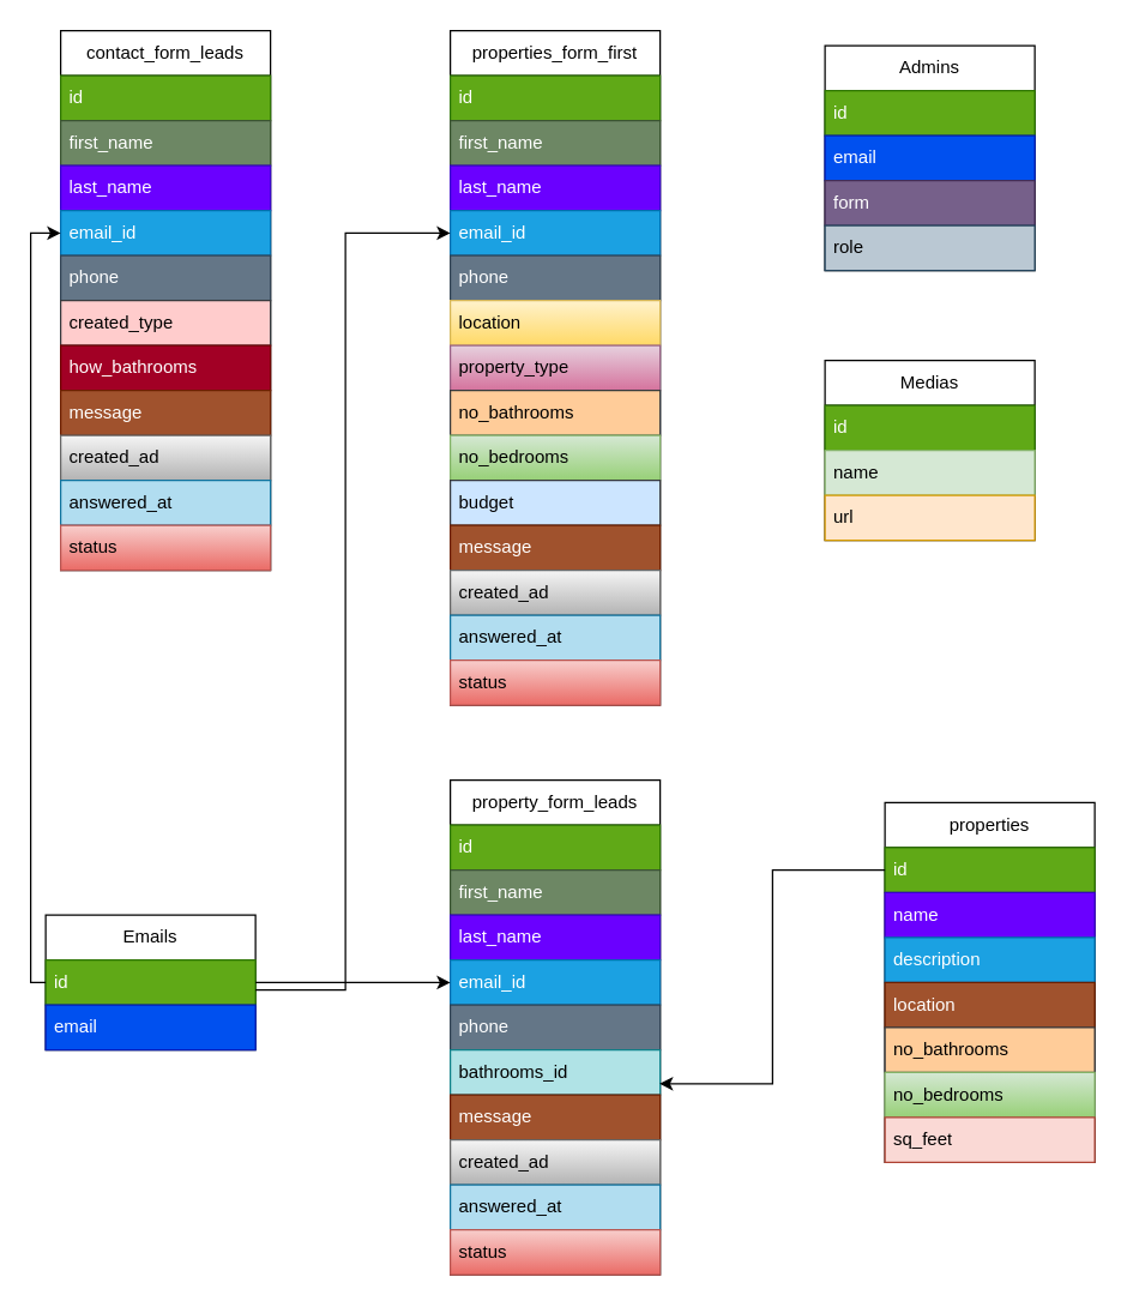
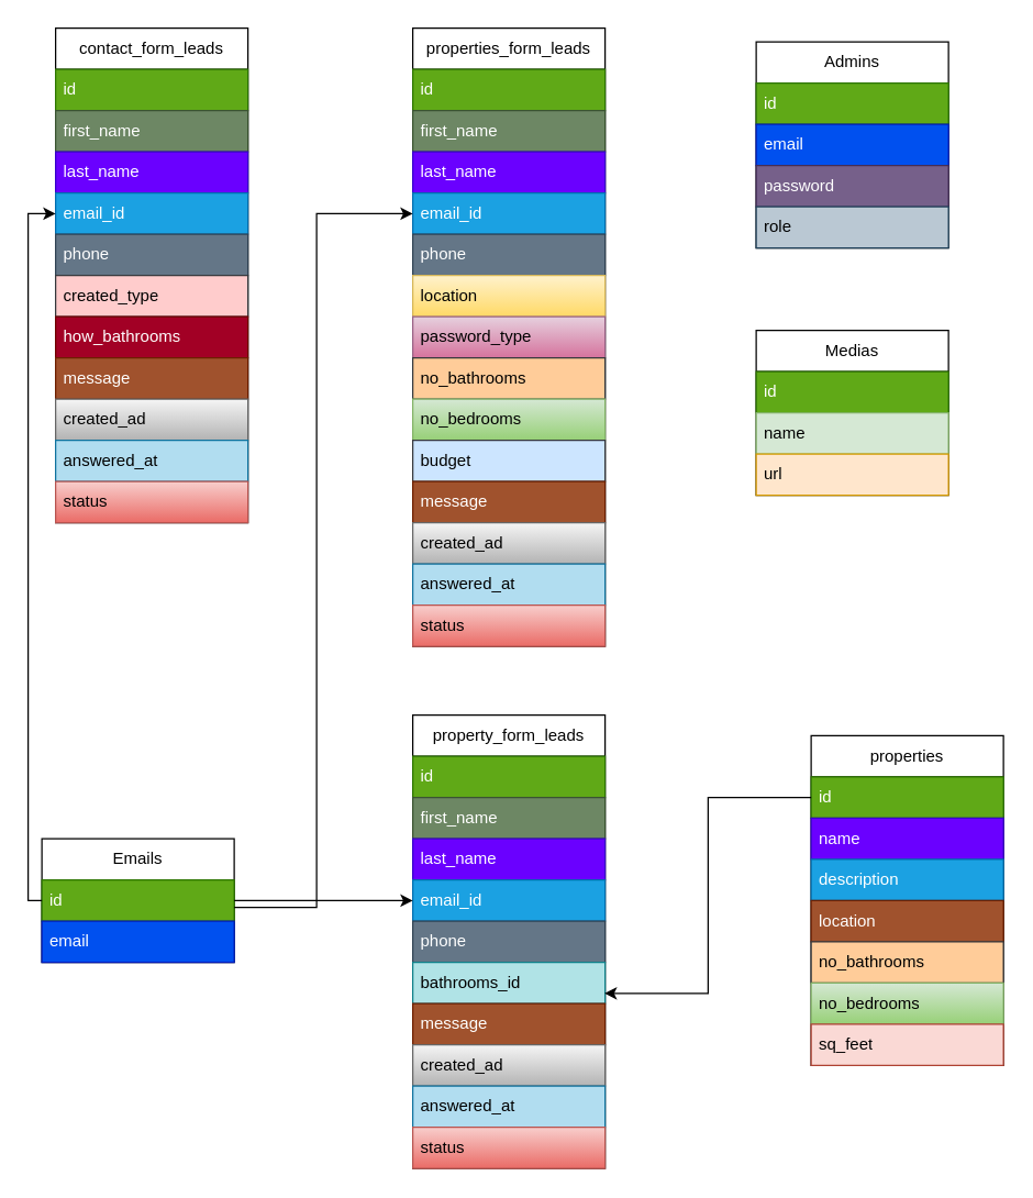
  <mxCell id="0" />
  <mxCell id="1" parent="0" />
  <mxCell id="2" value="Emails" style="swimlane;fontStyle=0;childLayout=stackLayout;horizontal=1;startSize=30;horizontalStack=0;resizeParent=1;resizeParentMax=0;resizeLast=0;collapsible=1;marginBottom=0;whiteSpace=wrap;html=1;" parent="1" vertex="1"><mxGeometry x="30" y="610" width="140" height="90" as="geometry"><mxRectangle x="40" y="40" width="80" height="30" as="alternateBounds" /></mxGeometry></mxCell>
  <mxCell id="3" value="id" style="text;strokeColor=#2D7600;fillColor=#60a917;align=left;verticalAlign=middle;spacingLeft=4;spacingRight=4;overflow=hidden;points=[[0,0.5],[1,0.5]];portConstraint=eastwest;rotatable=0;whiteSpace=wrap;html=1;fontColor=#ffffff;" parent="2" vertex="1"><mxGeometry y="30" width="140" height="30" as="geometry" /></mxCell>
  <mxCell id="4" value="email" style="text;strokeColor=#001DBC;fillColor=#0050ef;align=left;verticalAlign=middle;spacingLeft=4;spacingRight=4;overflow=hidden;points=[[0,0.5],[1,0.5]];portConstraint=eastwest;rotatable=0;whiteSpace=wrap;html=1;fontColor=#ffffff;" parent="2" vertex="1"><mxGeometry y="60" width="140" height="30" as="geometry" /></mxCell>
  <mxCell id="5" value="property_form_leads" style="swimlane;fontStyle=0;childLayout=stackLayout;horizontal=1;startSize=30;horizontalStack=0;resizeParent=1;resizeParentMax=0;resizeLast=0;collapsible=1;marginBottom=0;whiteSpace=wrap;html=1;" parent="1" vertex="1"><mxGeometry x="300" y="520" width="140" height="330" as="geometry" /></mxCell>
  <mxCell id="6" value="id" style="text;strokeColor=#2D7600;fillColor=#60a917;align=left;verticalAlign=middle;spacingLeft=4;spacingRight=4;overflow=hidden;points=[[0,0.5],[1,0.5]];portConstraint=eastwest;rotatable=0;whiteSpace=wrap;html=1;fontColor=#ffffff;" parent="5" vertex="1"><mxGeometry y="30" width="140" height="30" as="geometry" /></mxCell>
  <mxCell id="7" value="first_name" style="text;strokeColor=#3A5431;fillColor=#6d8764;align=left;verticalAlign=middle;spacingLeft=4;spacingRight=4;overflow=hidden;points=[[0,0.5],[1,0.5]];portConstraint=eastwest;rotatable=0;whiteSpace=wrap;html=1;fontColor=#ffffff;" parent="5" vertex="1"><mxGeometry y="60" width="140" height="30" as="geometry" /></mxCell>
  <mxCell id="8" value="last_name" style="text;strokeColor=#3700CC;fillColor=#6a00ff;align=left;verticalAlign=middle;spacingLeft=4;spacingRight=4;overflow=hidden;points=[[0,0.5],[1,0.5]];portConstraint=eastwest;rotatable=0;whiteSpace=wrap;html=1;fontColor=#ffffff;" parent="5" vertex="1"><mxGeometry y="90" width="140" height="30" as="geometry" /></mxCell>
  <mxCell id="9" value="email_id" style="text;strokeColor=#006EAF;fillColor=#1ba1e2;align=left;verticalAlign=middle;spacingLeft=4;spacingRight=4;overflow=hidden;points=[[0,0.5],[1,0.5]];portConstraint=eastwest;rotatable=0;whiteSpace=wrap;html=1;fontColor=#ffffff;" parent="5" vertex="1"><mxGeometry y="120" width="140" height="30" as="geometry" /></mxCell>
  <mxCell id="10" value="phone" style="text;strokeColor=#314354;fillColor=#647687;align=left;verticalAlign=middle;spacingLeft=4;spacingRight=4;overflow=hidden;points=[[0,0.5],[1,0.5]];portConstraint=eastwest;rotatable=0;whiteSpace=wrap;html=1;fontColor=#ffffff;" parent="5" vertex="1"><mxGeometry y="150" width="140" height="30" as="geometry" /></mxCell>
  <mxCell id="11" value="bathrooms_id" style="text;fillColor=#b0e3e6;align=left;verticalAlign=middle;spacingLeft=4;spacingRight=4;overflow=hidden;points=[[0,0.5],[1,0.5]];portConstraint=eastwest;rotatable=0;whiteSpace=wrap;html=1;strokeColor=#0e8088;" parent="5" vertex="1"><mxGeometry y="180" width="140" height="30" as="geometry" /></mxCell>
  <mxCell id="12" value="message" style="text;strokeColor=#6D1F00;fillColor=#a0522d;align=left;verticalAlign=middle;spacingLeft=4;spacingRight=4;overflow=hidden;points=[[0,0.5],[1,0.5]];portConstraint=eastwest;rotatable=0;whiteSpace=wrap;html=1;fontColor=#ffffff;" parent="5" vertex="1"><mxGeometry y="210" width="140" height="30" as="geometry" /></mxCell>
  <mxCell id="13" value="created_ad" style="text;strokeColor=#666666;fillColor=#f5f5f5;align=left;verticalAlign=middle;spacingLeft=4;spacingRight=4;overflow=hidden;points=[[0,0.5],[1,0.5]];portConstraint=eastwest;rotatable=0;whiteSpace=wrap;html=1;gradientColor=#b3b3b3;" parent="5" vertex="1"><mxGeometry y="240" width="140" height="30" as="geometry" /></mxCell>
  <mxCell id="14" value="answered_at" style="text;strokeColor=#10739e;fillColor=#b1ddf0;align=left;verticalAlign=middle;spacingLeft=4;spacingRight=4;overflow=hidden;points=[[0,0.5],[1,0.5]];portConstraint=eastwest;rotatable=0;whiteSpace=wrap;html=1;" parent="5" vertex="1"><mxGeometry y="270" width="140" height="30" as="geometry" /></mxCell>
  <mxCell id="15" value="status" style="text;strokeColor=#b85450;fillColor=#f8cecc;align=left;verticalAlign=middle;spacingLeft=4;spacingRight=4;overflow=hidden;points=[[0,0.5],[1,0.5]];portConstraint=eastwest;rotatable=0;whiteSpace=wrap;html=1;gradientColor=#ea6b66;" parent="5" vertex="1"><mxGeometry y="300" width="140" height="30" as="geometry" /></mxCell>
- <mxCell id="16" value="properties_form_first" style="swimlane;fontStyle=0;childLayout=stackLayout;horizontal=1;startSize=30;horizontalStack=0;resizeParent=1;resizeParentMax=0;resizeLast=0;collapsible=1;marginBottom=0;whiteSpace=wrap;html=1;" parent="1" vertex="1"><mxGeometry x="300" y="20" width="140" height="450" as="geometry" /></mxCell>
+ <mxCell id="16" value="properties_form_leads" style="swimlane;fontStyle=0;childLayout=stackLayout;horizontal=1;startSize=30;horizontalStack=0;resizeParent=1;resizeParentMax=0;resizeLast=0;collapsible=1;marginBottom=0;whiteSpace=wrap;html=1;" parent="1" vertex="1"><mxGeometry x="300" y="20" width="140" height="450" as="geometry" /></mxCell>
  <mxCell id="17" value="id" style="text;strokeColor=#2D7600;fillColor=#60a917;align=left;verticalAlign=middle;spacingLeft=4;spacingRight=4;overflow=hidden;points=[[0,0.5],[1,0.5]];portConstraint=eastwest;rotatable=0;whiteSpace=wrap;html=1;fontColor=#ffffff;" parent="16" vertex="1"><mxGeometry y="30" width="140" height="30" as="geometry" /></mxCell>
  <mxCell id="18" value="first_name" style="text;strokeColor=#3A5431;fillColor=#6d8764;align=left;verticalAlign=middle;spacingLeft=4;spacingRight=4;overflow=hidden;points=[[0,0.5],[1,0.5]];portConstraint=eastwest;rotatable=0;whiteSpace=wrap;html=1;fontColor=#ffffff;" parent="16" vertex="1"><mxGeometry y="60" width="140" height="30" as="geometry" /></mxCell>
  <mxCell id="19" value="last_name" style="text;strokeColor=#3700CC;fillColor=#6a00ff;align=left;verticalAlign=middle;spacingLeft=4;spacingRight=4;overflow=hidden;points=[[0,0.5],[1,0.5]];portConstraint=eastwest;rotatable=0;whiteSpace=wrap;html=1;fontColor=#ffffff;" parent="16" vertex="1"><mxGeometry y="90" width="140" height="30" as="geometry" /></mxCell>
  <mxCell id="20" value="email_id" style="text;strokeColor=#006EAF;fillColor=#1ba1e2;align=left;verticalAlign=middle;spacingLeft=4;spacingRight=4;overflow=hidden;points=[[0,0.5],[1,0.5]];portConstraint=eastwest;rotatable=0;whiteSpace=wrap;html=1;fontColor=#ffffff;" parent="16" vertex="1"><mxGeometry y="120" width="140" height="30" as="geometry" /></mxCell>
  <mxCell id="21" value="phone" style="text;strokeColor=#314354;fillColor=#647687;align=left;verticalAlign=middle;spacingLeft=4;spacingRight=4;overflow=hidden;points=[[0,0.5],[1,0.5]];portConstraint=eastwest;rotatable=0;whiteSpace=wrap;html=1;fontColor=#ffffff;" parent="16" vertex="1"><mxGeometry y="150" width="140" height="30" as="geometry" /></mxCell>
  <mxCell id="22" value="location" style="text;fillColor=#fff2cc;align=left;verticalAlign=middle;spacingLeft=4;spacingRight=4;overflow=hidden;points=[[0,0.5],[1,0.5]];portConstraint=eastwest;rotatable=0;whiteSpace=wrap;html=1;strokeColor=#d6b656;gradientColor=#ffd966;" parent="16" vertex="1"><mxGeometry y="180" width="140" height="30" as="geometry" /></mxCell>
- <mxCell id="23" value="property_type" style="text;fillColor=#e6d0de;align=left;verticalAlign=middle;spacingLeft=4;spacingRight=4;overflow=hidden;points=[[0,0.5],[1,0.5]];portConstraint=eastwest;rotatable=0;whiteSpace=wrap;html=1;strokeColor=#996185;gradientColor=#d5739d;" parent="16" vertex="1"><mxGeometry y="210" width="140" height="30" as="geometry" /></mxCell>
+ <mxCell id="23" value="password_type" style="text;fillColor=#e6d0de;align=left;verticalAlign=middle;spacingLeft=4;spacingRight=4;overflow=hidden;points=[[0,0.5],[1,0.5]];portConstraint=eastwest;rotatable=0;whiteSpace=wrap;html=1;strokeColor=#996185;gradientColor=#d5739d;" parent="16" vertex="1"><mxGeometry y="210" width="140" height="30" as="geometry" /></mxCell>
  <mxCell id="24" value="no_bathrooms" style="text;fillColor=#ffcc99;align=left;verticalAlign=middle;spacingLeft=4;spacingRight=4;overflow=hidden;points=[[0,0.5],[1,0.5]];portConstraint=eastwest;rotatable=0;whiteSpace=wrap;html=1;strokeColor=#36393d;" parent="16" vertex="1"><mxGeometry y="240" width="140" height="30" as="geometry" /></mxCell>
  <mxCell id="25" value="no_bedrooms" style="text;fillColor=#d5e8d4;align=left;verticalAlign=middle;spacingLeft=4;spacingRight=4;overflow=hidden;points=[[0,0.5],[1,0.5]];portConstraint=eastwest;rotatable=0;whiteSpace=wrap;html=1;strokeColor=#82b366;gradientColor=#97d077;" parent="16" vertex="1"><mxGeometry y="270" width="140" height="30" as="geometry" /></mxCell>
  <mxCell id="26" value="budget" style="text;fillColor=#cce5ff;align=left;verticalAlign=middle;spacingLeft=4;spacingRight=4;overflow=hidden;points=[[0,0.5],[1,0.5]];portConstraint=eastwest;rotatable=0;whiteSpace=wrap;html=1;strokeColor=#36393d;" parent="16" vertex="1"><mxGeometry y="300" width="140" height="30" as="geometry" /></mxCell>
  <mxCell id="27" value="message" style="text;strokeColor=#6D1F00;fillColor=#a0522d;align=left;verticalAlign=middle;spacingLeft=4;spacingRight=4;overflow=hidden;points=[[0,0.5],[1,0.5]];portConstraint=eastwest;rotatable=0;whiteSpace=wrap;html=1;fontColor=#ffffff;" parent="16" vertex="1"><mxGeometry y="330" width="140" height="30" as="geometry" /></mxCell>
  <mxCell id="28" value="created_ad" style="text;strokeColor=#666666;fillColor=#f5f5f5;align=left;verticalAlign=middle;spacingLeft=4;spacingRight=4;overflow=hidden;points=[[0,0.5],[1,0.5]];portConstraint=eastwest;rotatable=0;whiteSpace=wrap;html=1;gradientColor=#b3b3b3;" parent="16" vertex="1"><mxGeometry y="360" width="140" height="30" as="geometry" /></mxCell>
  <mxCell id="29" value="answered_at" style="text;strokeColor=#10739e;fillColor=#b1ddf0;align=left;verticalAlign=middle;spacingLeft=4;spacingRight=4;overflow=hidden;points=[[0,0.5],[1,0.5]];portConstraint=eastwest;rotatable=0;whiteSpace=wrap;html=1;" parent="16" vertex="1"><mxGeometry y="390" width="140" height="30" as="geometry" /></mxCell>
  <mxCell id="30" value="status" style="text;strokeColor=#b85450;fillColor=#f8cecc;align=left;verticalAlign=middle;spacingLeft=4;spacingRight=4;overflow=hidden;points=[[0,0.5],[1,0.5]];portConstraint=eastwest;rotatable=0;whiteSpace=wrap;html=1;gradientColor=#ea6b66;" parent="16" vertex="1"><mxGeometry y="420" width="140" height="30" as="geometry" /></mxCell>
  <mxCell id="31" value="contact_form_leads" style="swimlane;fontStyle=0;childLayout=stackLayout;horizontal=1;startSize=30;horizontalStack=0;resizeParent=1;resizeParentMax=0;resizeLast=0;collapsible=1;marginBottom=0;whiteSpace=wrap;html=1;" parent="1" vertex="1"><mxGeometry x="40" y="20" width="140" height="360" as="geometry" /></mxCell>
  <mxCell id="32" value="id" style="text;strokeColor=#2D7600;fillColor=#60a917;align=left;verticalAlign=middle;spacingLeft=4;spacingRight=4;overflow=hidden;points=[[0,0.5],[1,0.5]];portConstraint=eastwest;rotatable=0;whiteSpace=wrap;html=1;fontColor=#ffffff;" parent="31" vertex="1"><mxGeometry y="30" width="140" height="30" as="geometry" /></mxCell>
  <mxCell id="33" value="first_name" style="text;strokeColor=#3A5431;fillColor=#6d8764;align=left;verticalAlign=middle;spacingLeft=4;spacingRight=4;overflow=hidden;points=[[0,0.5],[1,0.5]];portConstraint=eastwest;rotatable=0;whiteSpace=wrap;html=1;fontColor=#ffffff;" parent="31" vertex="1"><mxGeometry y="60" width="140" height="30" as="geometry" /></mxCell>
  <mxCell id="34" value="last_name" style="text;strokeColor=#3700CC;fillColor=#6a00ff;align=left;verticalAlign=middle;spacingLeft=4;spacingRight=4;overflow=hidden;points=[[0,0.5],[1,0.5]];portConstraint=eastwest;rotatable=0;whiteSpace=wrap;html=1;fontColor=#ffffff;" parent="31" vertex="1"><mxGeometry y="90" width="140" height="30" as="geometry" /></mxCell>
  <mxCell id="35" value="email_id" style="text;strokeColor=#006EAF;fillColor=#1ba1e2;align=left;verticalAlign=middle;spacingLeft=4;spacingRight=4;overflow=hidden;points=[[0,0.5],[1,0.5]];portConstraint=eastwest;rotatable=0;whiteSpace=wrap;html=1;fontColor=#ffffff;" parent="31" vertex="1"><mxGeometry y="120" width="140" height="30" as="geometry" /></mxCell>
  <mxCell id="36" value="phone" style="text;strokeColor=#314354;fillColor=#647687;align=left;verticalAlign=middle;spacingLeft=4;spacingRight=4;overflow=hidden;points=[[0,0.5],[1,0.5]];portConstraint=eastwest;rotatable=0;whiteSpace=wrap;html=1;fontColor=#ffffff;" parent="31" vertex="1"><mxGeometry y="150" width="140" height="30" as="geometry" /></mxCell>
  <mxCell id="37" value="created_type" style="text;fillColor=#ffcccc;align=left;verticalAlign=middle;spacingLeft=4;spacingRight=4;overflow=hidden;points=[[0,0.5],[1,0.5]];portConstraint=eastwest;rotatable=0;whiteSpace=wrap;html=1;strokeColor=#36393d;" parent="31" vertex="1"><mxGeometry y="180" width="140" height="30" as="geometry" /></mxCell>
  <mxCell id="38" value="how_bathrooms" style="text;fillColor=#a20025;align=left;verticalAlign=middle;spacingLeft=4;spacingRight=4;overflow=hidden;points=[[0,0.5],[1,0.5]];portConstraint=eastwest;rotatable=0;whiteSpace=wrap;html=1;strokeColor=#6F0000;fontColor=#ffffff;" parent="31" vertex="1"><mxGeometry y="210" width="140" height="30" as="geometry" /></mxCell>
  <mxCell id="39" value="message" style="text;strokeColor=#6D1F00;fillColor=#a0522d;align=left;verticalAlign=middle;spacingLeft=4;spacingRight=4;overflow=hidden;points=[[0,0.5],[1,0.5]];portConstraint=eastwest;rotatable=0;whiteSpace=wrap;html=1;fontColor=#ffffff;" parent="31" vertex="1"><mxGeometry y="240" width="140" height="30" as="geometry" /></mxCell>
  <mxCell id="40" value="created_ad" style="text;strokeColor=#666666;fillColor=#f5f5f5;align=left;verticalAlign=middle;spacingLeft=4;spacingRight=4;overflow=hidden;points=[[0,0.5],[1,0.5]];portConstraint=eastwest;rotatable=0;whiteSpace=wrap;html=1;gradientColor=#b3b3b3;" parent="31" vertex="1"><mxGeometry y="270" width="140" height="30" as="geometry" /></mxCell>
  <mxCell id="41" value="answered_at" style="text;strokeColor=#10739e;fillColor=#b1ddf0;align=left;verticalAlign=middle;spacingLeft=4;spacingRight=4;overflow=hidden;points=[[0,0.5],[1,0.5]];portConstraint=eastwest;rotatable=0;whiteSpace=wrap;html=1;" parent="31" vertex="1"><mxGeometry y="300" width="140" height="30" as="geometry" /></mxCell>
  <mxCell id="42" value="status" style="text;strokeColor=#b85450;fillColor=#f8cecc;align=left;verticalAlign=middle;spacingLeft=4;spacingRight=4;overflow=hidden;points=[[0,0.5],[1,0.5]];portConstraint=eastwest;rotatable=0;whiteSpace=wrap;html=1;gradientColor=#ea6b66;" parent="31" vertex="1"><mxGeometry y="330" width="140" height="30" as="geometry" /></mxCell>
  <mxCell id="43" value="Admins" style="swimlane;fontStyle=0;childLayout=stackLayout;horizontal=1;startSize=30;horizontalStack=0;resizeParent=1;resizeParentMax=0;resizeLast=0;collapsible=1;marginBottom=0;whiteSpace=wrap;html=1;" parent="1" vertex="1"><mxGeometry x="550" y="30" width="140" height="150" as="geometry"><mxRectangle x="40" y="40" width="80" height="30" as="alternateBounds" /></mxGeometry></mxCell>
  <mxCell id="44" value="id" style="text;strokeColor=#2D7600;fillColor=#60a917;align=left;verticalAlign=middle;spacingLeft=4;spacingRight=4;overflow=hidden;points=[[0,0.5],[1,0.5]];portConstraint=eastwest;rotatable=0;whiteSpace=wrap;html=1;fontColor=#ffffff;" parent="43" vertex="1"><mxGeometry y="30" width="140" height="30" as="geometry" /></mxCell>
  <mxCell id="45" value="email" style="text;strokeColor=#001DBC;fillColor=#0050ef;align=left;verticalAlign=middle;spacingLeft=4;spacingRight=4;overflow=hidden;points=[[0,0.5],[1,0.5]];portConstraint=eastwest;rotatable=0;whiteSpace=wrap;html=1;fontColor=#ffffff;" parent="43" vertex="1"><mxGeometry y="60" width="140" height="30" as="geometry" /></mxCell>
- <mxCell id="46" value="form" style="text;strokeColor=#432D57;fillColor=#76608a;align=left;verticalAlign=middle;spacingLeft=4;spacingRight=4;overflow=hidden;points=[[0,0.5],[1,0.5]];portConstraint=eastwest;rotatable=0;whiteSpace=wrap;html=1;fontColor=#ffffff;" parent="43" vertex="1"><mxGeometry y="90" width="140" height="30" as="geometry" /></mxCell>
+ <mxCell id="46" value="password" style="text;strokeColor=#432D57;fillColor=#76608a;align=left;verticalAlign=middle;spacingLeft=4;spacingRight=4;overflow=hidden;points=[[0,0.5],[1,0.5]];portConstraint=eastwest;rotatable=0;whiteSpace=wrap;html=1;fontColor=#ffffff;" parent="43" vertex="1"><mxGeometry y="90" width="140" height="30" as="geometry" /></mxCell>
  <mxCell id="47" value="role" style="text;fillColor=#bac8d3;align=left;verticalAlign=middle;spacingLeft=4;spacingRight=4;overflow=hidden;points=[[0,0.5],[1,0.5]];portConstraint=eastwest;rotatable=0;whiteSpace=wrap;html=1;strokeColor=#23445d;" parent="43" vertex="1"><mxGeometry y="120" width="140" height="30" as="geometry" /></mxCell>
  <mxCell id="48" style="edgeStyle=orthogonalEdgeStyle;rounded=0;orthogonalLoop=1;jettySize=auto;html=1;entryX=0;entryY=0.5;entryDx=0;entryDy=0;" parent="1" target="20" edge="1"><mxGeometry relative="1" as="geometry"><mxPoint x="170" y="660" as="sourcePoint" /><Array as="points"><mxPoint x="230" y="660" /><mxPoint x="230" y="155" /></Array></mxGeometry></mxCell>
  <mxCell id="49" style="edgeStyle=orthogonalEdgeStyle;rounded=0;orthogonalLoop=1;jettySize=auto;html=1;entryX=0;entryY=0.5;entryDx=0;entryDy=0;exitX=1;exitY=0.5;exitDx=0;exitDy=0;" parent="1" source="3" target="9" edge="1"><mxGeometry relative="1" as="geometry" /></mxCell>
  <mxCell id="50" value="properties" style="swimlane;fontStyle=0;childLayout=stackLayout;horizontal=1;startSize=30;horizontalStack=0;resizeParent=1;resizeParentMax=0;resizeLast=0;collapsible=1;marginBottom=0;whiteSpace=wrap;html=1;" parent="1" vertex="1"><mxGeometry x="590" y="535" width="140" height="240" as="geometry" /></mxCell>
  <mxCell id="51" value="id" style="text;strokeColor=#2D7600;fillColor=#60a917;align=left;verticalAlign=middle;spacingLeft=4;spacingRight=4;overflow=hidden;points=[[0,0.5],[1,0.5]];portConstraint=eastwest;rotatable=0;whiteSpace=wrap;html=1;fontColor=#ffffff;" parent="50" vertex="1"><mxGeometry y="30" width="140" height="30" as="geometry" /></mxCell>
  <mxCell id="52" value="name" style="text;strokeColor=#3700CC;fillColor=#6a00ff;align=left;verticalAlign=middle;spacingLeft=4;spacingRight=4;overflow=hidden;points=[[0,0.5],[1,0.5]];portConstraint=eastwest;rotatable=0;whiteSpace=wrap;html=1;fontColor=#ffffff;" parent="50" vertex="1"><mxGeometry y="60" width="140" height="30" as="geometry" /></mxCell>
  <mxCell id="53" value="description" style="text;strokeColor=#006EAF;fillColor=#1ba1e2;align=left;verticalAlign=middle;spacingLeft=4;spacingRight=4;overflow=hidden;points=[[0,0.5],[1,0.5]];portConstraint=eastwest;rotatable=0;whiteSpace=wrap;html=1;fontColor=#ffffff;" parent="50" vertex="1"><mxGeometry y="90" width="140" height="30" as="geometry" /></mxCell>
  <mxCell id="54" value="location" style="text;strokeColor=#6D1F00;fillColor=#a0522d;align=left;verticalAlign=middle;spacingLeft=4;spacingRight=4;overflow=hidden;points=[[0,0.5],[1,0.5]];portConstraint=eastwest;rotatable=0;whiteSpace=wrap;html=1;fontColor=#ffffff;" parent="50" vertex="1"><mxGeometry y="120" width="140" height="30" as="geometry" /></mxCell>
  <mxCell id="55" value="no_bathrooms" style="text;fillColor=#ffcc99;align=left;verticalAlign=middle;spacingLeft=4;spacingRight=4;overflow=hidden;points=[[0,0.5],[1,0.5]];portConstraint=eastwest;rotatable=0;whiteSpace=wrap;html=1;strokeColor=#36393d;" parent="50" vertex="1"><mxGeometry y="150" width="140" height="30" as="geometry" /></mxCell>
  <mxCell id="56" value="no_bedrooms" style="text;fillColor=#d5e8d4;align=left;verticalAlign=middle;spacingLeft=4;spacingRight=4;overflow=hidden;points=[[0,0.5],[1,0.5]];portConstraint=eastwest;rotatable=0;whiteSpace=wrap;html=1;strokeColor=#82b366;gradientColor=#97d077;" parent="50" vertex="1"><mxGeometry y="180" width="140" height="30" as="geometry" /></mxCell>
  <mxCell id="57" value="sq_feet" style="text;fillColor=#fad9d5;align=left;verticalAlign=middle;spacingLeft=4;spacingRight=4;overflow=hidden;points=[[0,0.5],[1,0.5]];portConstraint=eastwest;rotatable=0;whiteSpace=wrap;html=1;strokeColor=#ae4132;" parent="50" vertex="1"><mxGeometry y="210" width="140" height="30" as="geometry" /></mxCell>
  <mxCell id="58" style="edgeStyle=orthogonalEdgeStyle;rounded=0;orthogonalLoop=1;jettySize=auto;html=1;entryX=0.997;entryY=0.753;entryDx=0;entryDy=0;entryPerimeter=0;" parent="1" source="51" target="11" edge="1"><mxGeometry relative="1" as="geometry" /></mxCell>
  <mxCell id="59" style="edgeStyle=orthogonalEdgeStyle;rounded=0;orthogonalLoop=1;jettySize=auto;html=1;entryX=0;entryY=0.5;entryDx=0;entryDy=0;" parent="1" source="3" target="35" edge="1"><mxGeometry relative="1" as="geometry"><Array as="points"><mxPoint x="20" y="655" /><mxPoint x="20" y="155" /></Array></mxGeometry></mxCell>
  <mxCell id="60" value="Medias" style="swimlane;fontStyle=0;childLayout=stackLayout;horizontal=1;startSize=30;horizontalStack=0;resizeParent=1;resizeParentMax=0;resizeLast=0;collapsible=1;marginBottom=0;whiteSpace=wrap;html=1;" vertex="1" parent="1"><mxGeometry x="550" y="240" width="140" height="120" as="geometry"><mxRectangle x="40" y="40" width="80" height="30" as="alternateBounds" /></mxGeometry></mxCell>
  <mxCell id="61" value="id" style="text;strokeColor=#2D7600;fillColor=#60a917;align=left;verticalAlign=middle;spacingLeft=4;spacingRight=4;overflow=hidden;points=[[0,0.5],[1,0.5]];portConstraint=eastwest;rotatable=0;whiteSpace=wrap;html=1;fontColor=#ffffff;" vertex="1" parent="60"><mxGeometry y="30" width="140" height="30" as="geometry" /></mxCell>
  <mxCell id="62" value="name" style="text;strokeColor=#82b366;fillColor=#d5e8d4;align=left;verticalAlign=middle;spacingLeft=4;spacingRight=4;overflow=hidden;points=[[0,0.5],[1,0.5]];portConstraint=eastwest;rotatable=0;whiteSpace=wrap;html=1;" vertex="1" parent="60"><mxGeometry y="60" width="140" height="30" as="geometry" /></mxCell>
  <mxCell id="63" value="url" style="text;strokeColor=#d79b00;fillColor=#ffe6cc;align=left;verticalAlign=middle;spacingLeft=4;spacingRight=4;overflow=hidden;points=[[0,0.5],[1,0.5]];portConstraint=eastwest;rotatable=0;whiteSpace=wrap;html=1;" vertex="1" parent="60"><mxGeometry y="90" width="140" height="30" as="geometry" /></mxCell>
